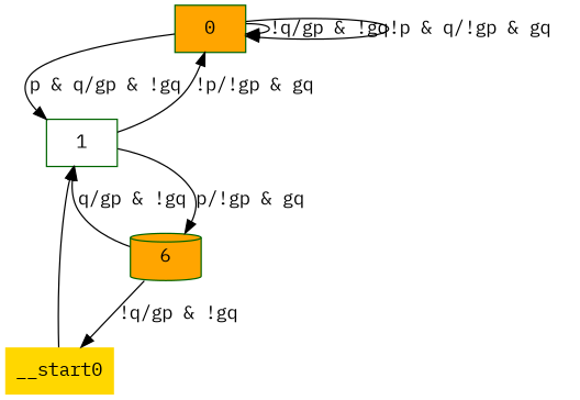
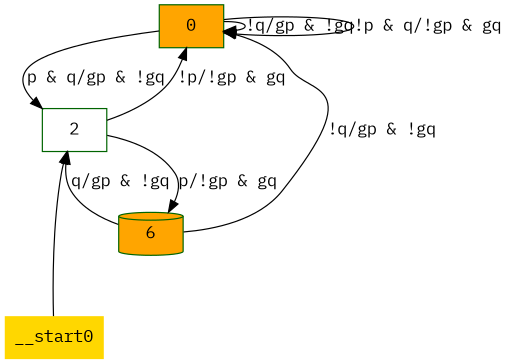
  digraph {
    fontname="IBM Plex Mono"
    node [color=darkgreen fillcolor=orange fontname="IBM Plex Mono" shape=box style=filled]
    edge [fontname="IBM Plex Mono"]
    n1 [label=0]
-   n2 [fillcolor=white label=1]
+   n2 [fillcolor=white label=2]
    n3 [label=6 shape=cylinder]
    __start0 [fillcolor=gold shape=none]
    n1 -> n1 [label="!q/gp & !gq"]
    n1 -> n1 [label="!p & q/!gp & gq"]
    n1 -> n2 [label="p & q/gp & !gq"]
    n2 -> n1 [label="!p/!gp & gq"]
    n2 -> n3 [label="p/!gp & gq"]
-   n3 -> __start0 [label="!q/gp & !gq"]
+   n3 -> n1 [label="!q/gp & !gq"]
    n3 -> n2 [label="q/gp & !gq"]
    __start0 -> n2
  }
